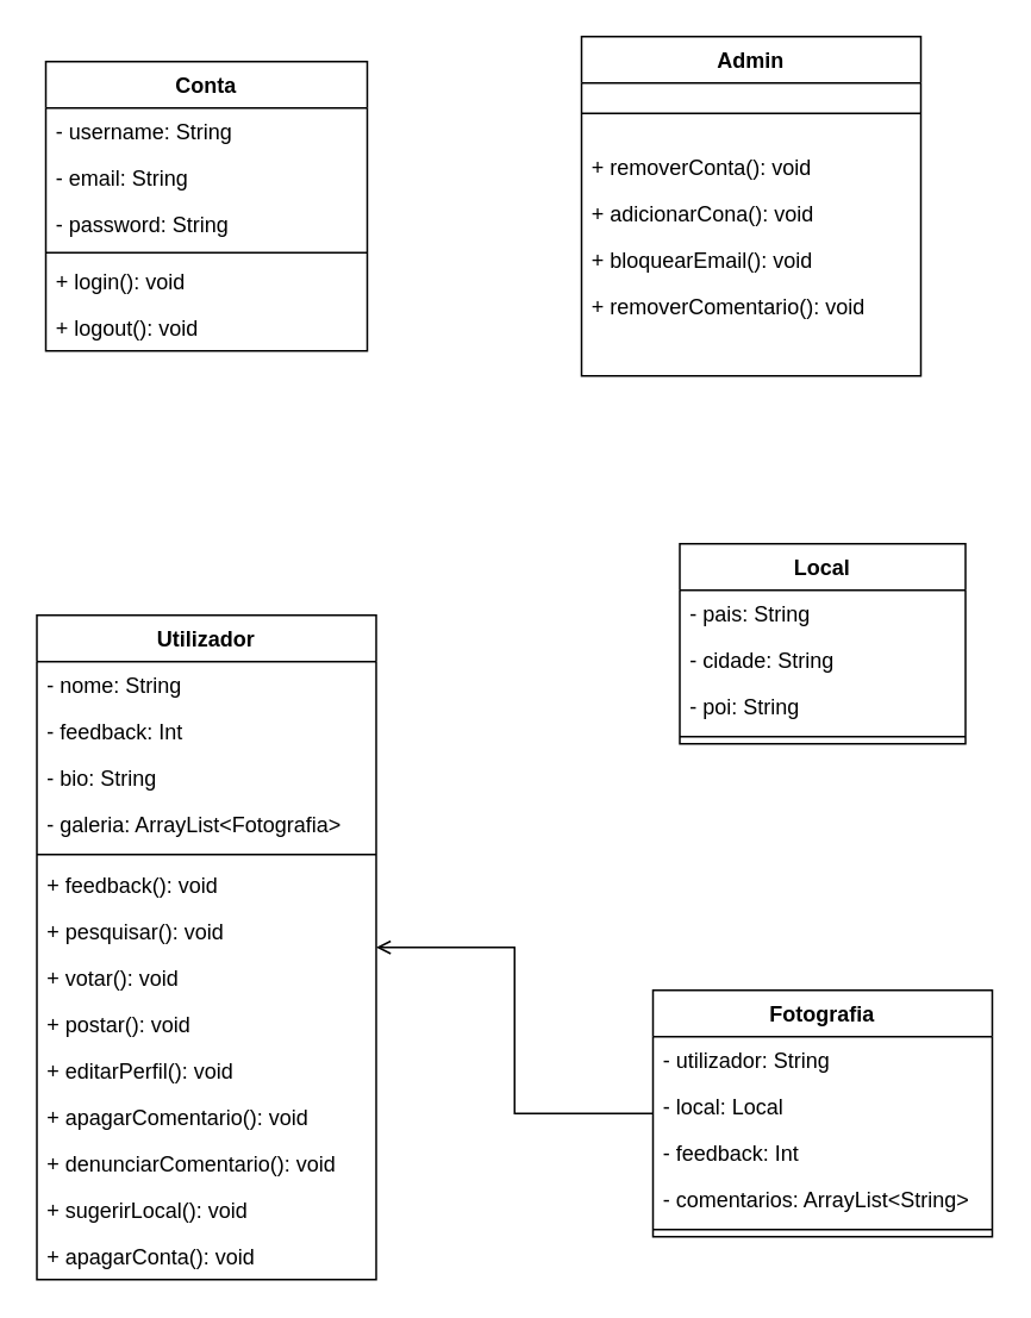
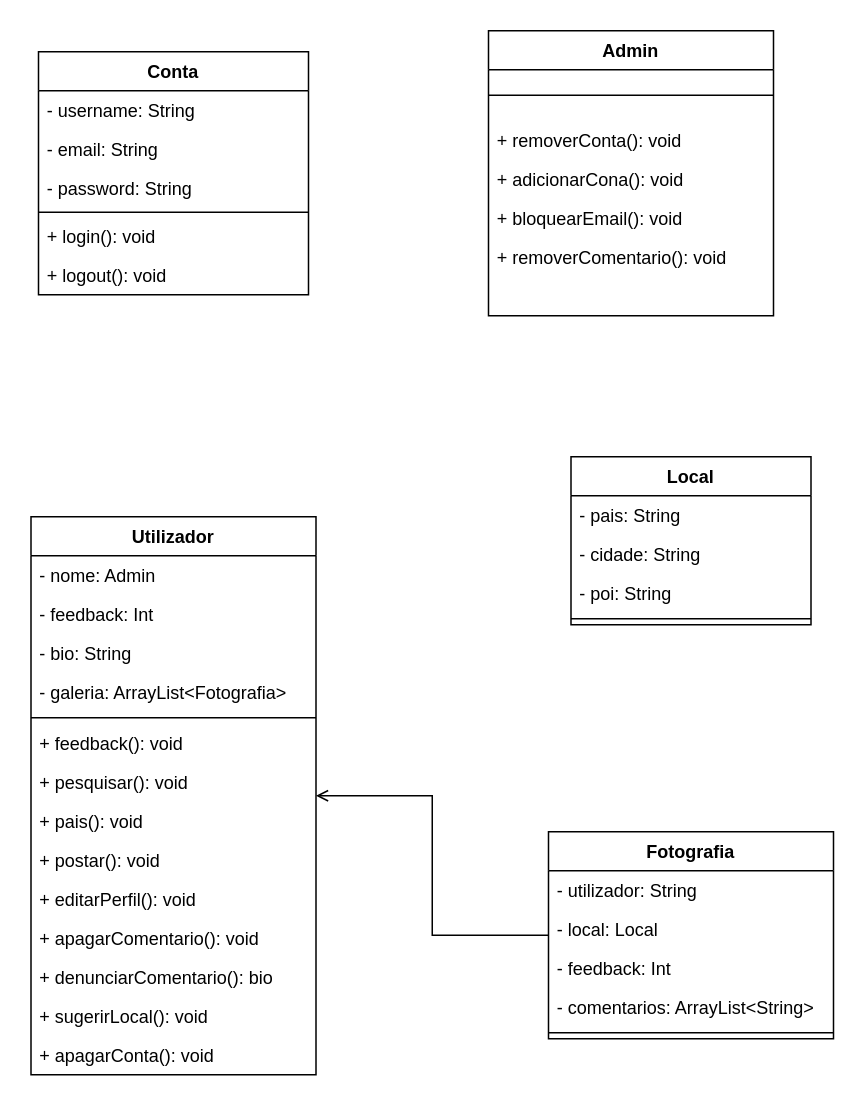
  <mxCell id="0" />
  <mxCell id="1" parent="0" />
  <mxCell id="2" value="Admin" style="swimlane;fontStyle=1;align=center;verticalAlign=top;childLayout=stackLayout;horizontal=1;startSize=26;horizontalStack=0;resizeParent=1;resizeLast=0;collapsible=1;marginBottom=0;rounded=0;shadow=0;strokeWidth=1;swimlaneFillColor=#ffffff;" parent="1" vertex="1"><mxGeometry x="325" y="20" width="190" height="190" as="geometry"><mxRectangle x="220" y="120" width="160" height="26" as="alternateBounds" /></mxGeometry></mxCell>
  <mxCell id="3" value="" style="line;html=1;strokeWidth=1;align=left;verticalAlign=middle;spacingTop=-1;spacingLeft=3;spacingRight=3;rotatable=0;labelPosition=right;points=[];portConstraint=eastwest;" parent="2" vertex="1"><mxGeometry y="26" width="190" height="34" as="geometry" /></mxCell>
  <mxCell id="4" value="+ removerConta(): void " style="text;align=left;verticalAlign=top;spacingLeft=4;spacingRight=4;overflow=hidden;rotatable=0;points=[[0,0.5],[1,0.5]];portConstraint=eastwest;" vertex="1" parent="2"><mxGeometry y="60" width="190" height="26" as="geometry" /></mxCell>
  <mxCell id="5" value="+ adicionarCona(): void" style="text;align=left;verticalAlign=top;spacingLeft=4;spacingRight=4;overflow=hidden;rotatable=0;points=[[0,0.5],[1,0.5]];portConstraint=eastwest;" vertex="1" parent="2"><mxGeometry y="86" width="190" height="26" as="geometry" /></mxCell>
  <mxCell id="6" value="+ bloquearEmail(): void" style="text;align=left;verticalAlign=top;spacingLeft=4;spacingRight=4;overflow=hidden;rotatable=0;points=[[0,0.5],[1,0.5]];portConstraint=eastwest;" vertex="1" parent="2"><mxGeometry y="112" width="190" height="26" as="geometry" /></mxCell>
  <mxCell id="7" value="+ removerComentario(): void" style="text;align=left;verticalAlign=top;spacingLeft=4;spacingRight=4;overflow=hidden;rotatable=0;points=[[0,0.5],[1,0.5]];portConstraint=eastwest;" vertex="1" parent="2"><mxGeometry y="138" width="190" height="26" as="geometry" /></mxCell>
  <mxCell id="8" value="Utilizador" style="swimlane;fontStyle=1;align=center;verticalAlign=top;childLayout=stackLayout;horizontal=1;startSize=26;horizontalStack=0;resizeParent=1;resizeLast=0;collapsible=1;marginBottom=0;rounded=0;shadow=0;strokeWidth=1;swimlaneFillColor=#ffffff;" parent="1" vertex="1"><mxGeometry x="20" y="344" width="190" height="372" as="geometry"><mxRectangle x="220" y="120" width="160" height="26" as="alternateBounds" /></mxGeometry></mxCell>
- <mxCell id="9" value="- nome: String" style="text;align=left;verticalAlign=top;spacingLeft=4;spacingRight=4;overflow=hidden;rotatable=0;points=[[0,0.5],[1,0.5]];portConstraint=eastwest;rounded=0;shadow=0;html=0;" parent="8" vertex="1"><mxGeometry y="26" width="190" height="26" as="geometry" /></mxCell>
+ <mxCell id="9" value="- nome: Admin" style="text;align=left;verticalAlign=top;spacingLeft=4;spacingRight=4;overflow=hidden;rotatable=0;points=[[0,0.5],[1,0.5]];portConstraint=eastwest;rounded=0;shadow=0;html=0;" parent="8" vertex="1"><mxGeometry y="26" width="190" height="26" as="geometry" /></mxCell>
  <mxCell id="10" value="- feedback: Int" style="text;align=left;verticalAlign=top;spacingLeft=4;spacingRight=4;overflow=hidden;rotatable=0;points=[[0,0.5],[1,0.5]];portConstraint=eastwest;rounded=0;shadow=0;html=0;" parent="8" vertex="1"><mxGeometry y="52" width="190" height="26" as="geometry" /></mxCell>
  <mxCell id="11" value="- bio: String" style="text;align=left;verticalAlign=top;spacingLeft=4;spacingRight=4;overflow=hidden;rotatable=0;points=[[0,0.5],[1,0.5]];portConstraint=eastwest;rounded=0;shadow=0;html=0;" parent="8" vertex="1"><mxGeometry y="78" width="190" height="26" as="geometry" /></mxCell>
  <mxCell id="12" value="- galeria: ArrayList&lt;Fotografia&gt;" style="text;align=left;verticalAlign=top;spacingLeft=4;spacingRight=4;overflow=hidden;rotatable=0;points=[[0,0.5],[1,0.5]];portConstraint=eastwest;rounded=0;shadow=0;html=0;" parent="8" vertex="1"><mxGeometry y="104" width="190" height="26" as="geometry" /></mxCell>
  <mxCell id="13" value="" style="line;html=1;strokeWidth=1;align=left;verticalAlign=middle;spacingTop=-1;spacingLeft=3;spacingRight=3;rotatable=0;labelPosition=right;points=[];portConstraint=eastwest;" parent="8" vertex="1"><mxGeometry y="130" width="190" height="8" as="geometry" /></mxCell>
  <mxCell id="14" value="+ feedback(): void" style="text;align=left;verticalAlign=top;spacingLeft=4;spacingRight=4;overflow=hidden;rotatable=0;points=[[0,0.5],[1,0.5]];portConstraint=eastwest;" vertex="1" parent="8"><mxGeometry y="138" width="190" height="26" as="geometry" /></mxCell>
  <mxCell id="15" value="+ pesquisar(): void" style="text;align=left;verticalAlign=top;spacingLeft=4;spacingRight=4;overflow=hidden;rotatable=0;points=[[0,0.5],[1,0.5]];portConstraint=eastwest;" vertex="1" parent="8"><mxGeometry y="164" width="190" height="26" as="geometry" /></mxCell>
- <mxCell id="16" value="+ votar(): void" style="text;align=left;verticalAlign=top;spacingLeft=4;spacingRight=4;overflow=hidden;rotatable=0;points=[[0,0.5],[1,0.5]];portConstraint=eastwest;" vertex="1" parent="8"><mxGeometry y="190" width="190" height="26" as="geometry" /></mxCell>
+ <mxCell id="16" value="+ pais(): void" style="text;align=left;verticalAlign=top;spacingLeft=4;spacingRight=4;overflow=hidden;rotatable=0;points=[[0,0.5],[1,0.5]];portConstraint=eastwest;" vertex="1" parent="8"><mxGeometry y="190" width="190" height="26" as="geometry" /></mxCell>
  <mxCell id="17" value="+ postar(): void" style="text;align=left;verticalAlign=top;spacingLeft=4;spacingRight=4;overflow=hidden;rotatable=0;points=[[0,0.5],[1,0.5]];portConstraint=eastwest;" vertex="1" parent="8"><mxGeometry y="216" width="190" height="26" as="geometry" /></mxCell>
  <mxCell id="18" value="+ editarPerfil(): void" style="text;align=left;verticalAlign=top;spacingLeft=4;spacingRight=4;overflow=hidden;rotatable=0;points=[[0,0.5],[1,0.5]];portConstraint=eastwest;" vertex="1" parent="8"><mxGeometry y="242" width="190" height="26" as="geometry" /></mxCell>
  <mxCell id="19" value="+ apagarComentario(): void" style="text;align=left;verticalAlign=top;spacingLeft=4;spacingRight=4;overflow=hidden;rotatable=0;points=[[0,0.5],[1,0.5]];portConstraint=eastwest;" vertex="1" parent="8"><mxGeometry y="268" width="190" height="26" as="geometry" /></mxCell>
- <mxCell id="20" value="+ denunciarComentario(): void" style="text;align=left;verticalAlign=top;spacingLeft=4;spacingRight=4;overflow=hidden;rotatable=0;points=[[0,0.5],[1,0.5]];portConstraint=eastwest;" vertex="1" parent="8"><mxGeometry y="294" width="190" height="26" as="geometry" /></mxCell>
+ <mxCell id="20" value="+ denunciarComentario(): bio" style="text;align=left;verticalAlign=top;spacingLeft=4;spacingRight=4;overflow=hidden;rotatable=0;points=[[0,0.5],[1,0.5]];portConstraint=eastwest;" vertex="1" parent="8"><mxGeometry y="294" width="190" height="26" as="geometry" /></mxCell>
  <mxCell id="21" value="+ sugerirLocal(): void" style="text;align=left;verticalAlign=top;spacingLeft=4;spacingRight=4;overflow=hidden;rotatable=0;points=[[0,0.5],[1,0.5]];portConstraint=eastwest;" vertex="1" parent="8"><mxGeometry y="320" width="190" height="26" as="geometry" /></mxCell>
  <mxCell id="22" value="+ apagarConta(): void" style="text;align=left;verticalAlign=top;spacingLeft=4;spacingRight=4;overflow=hidden;rotatable=0;points=[[0,0.5],[1,0.5]];portConstraint=eastwest;" parent="8" vertex="1"><mxGeometry y="346" width="190" height="26" as="geometry" /></mxCell>
  <mxCell id="23" value="Local" style="swimlane;fontStyle=1;align=center;verticalAlign=top;childLayout=stackLayout;horizontal=1;startSize=26;horizontalStack=0;resizeParent=1;resizeLast=0;collapsible=1;marginBottom=0;rounded=0;shadow=0;strokeWidth=1;swimlaneFillColor=#ffffff;" parent="1" vertex="1"><mxGeometry x="380" y="304" width="160" height="112" as="geometry"><mxRectangle x="550" y="140" width="160" height="26" as="alternateBounds" /></mxGeometry></mxCell>
  <mxCell id="24" value="- pais: String" style="text;align=left;verticalAlign=top;spacingLeft=4;spacingRight=4;overflow=hidden;rotatable=0;points=[[0,0.5],[1,0.5]];portConstraint=eastwest;" parent="23" vertex="1"><mxGeometry y="26" width="160" height="26" as="geometry" /></mxCell>
  <mxCell id="25" value="- cidade: String" style="text;align=left;verticalAlign=top;spacingLeft=4;spacingRight=4;overflow=hidden;rotatable=0;points=[[0,0.5],[1,0.5]];portConstraint=eastwest;rounded=0;shadow=0;html=0;fillColor=none;" parent="23" vertex="1"><mxGeometry y="52" width="160" height="26" as="geometry" /></mxCell>
  <mxCell id="26" value="- poi: String" style="text;align=left;verticalAlign=top;spacingLeft=4;spacingRight=4;overflow=hidden;rotatable=0;points=[[0,0.5],[1,0.5]];portConstraint=eastwest;rounded=0;shadow=0;html=0;" parent="23" vertex="1"><mxGeometry y="78" width="160" height="26" as="geometry" /></mxCell>
  <mxCell id="27" value="" style="line;html=1;strokeWidth=1;align=left;verticalAlign=middle;spacingTop=-1;spacingLeft=3;spacingRight=3;rotatable=0;labelPosition=right;points=[];portConstraint=eastwest;" parent="23" vertex="1"><mxGeometry y="104" width="160" height="8" as="geometry" /></mxCell>
  <mxCell id="28" value="" style="edgeStyle=orthogonalEdgeStyle;rounded=0;orthogonalLoop=1;jettySize=auto;html=1;endArrow=open;" edge="1" parent="1" source="29" target="8"><mxGeometry relative="1" as="geometry"><mxPoint x="295" y="703" as="targetPoint" /></mxGeometry></mxCell>
  <mxCell id="29" value="Fotografia" style="swimlane;fontStyle=1;align=center;verticalAlign=top;childLayout=stackLayout;horizontal=1;startSize=26;horizontalStack=0;resizeParent=1;resizeParentMax=0;resizeLast=0;collapsible=1;marginBottom=0;fillColor=#ffffff;gradientColor=none;swimlaneFillColor=#ffffff;" parent="1" vertex="1"><mxGeometry x="365" y="554" width="190" height="138" as="geometry" /></mxCell>
  <mxCell id="30" value="- utilizador: String" style="text;strokeColor=none;fillColor=none;align=left;verticalAlign=top;spacingLeft=4;spacingRight=4;overflow=hidden;rotatable=0;points=[[0,0.5],[1,0.5]];portConstraint=eastwest;" parent="29" vertex="1"><mxGeometry y="26" width="190" height="26" as="geometry" /></mxCell>
  <mxCell id="31" value="- local: Local" style="text;strokeColor=none;fillColor=none;align=left;verticalAlign=top;spacingLeft=4;spacingRight=4;overflow=hidden;rotatable=0;points=[[0,0.5],[1,0.5]];portConstraint=eastwest;" parent="29" vertex="1"><mxGeometry y="52" width="190" height="26" as="geometry" /></mxCell>
  <mxCell id="32" value="- feedback: Int" style="text;strokeColor=none;fillColor=none;align=left;verticalAlign=top;spacingLeft=4;spacingRight=4;overflow=hidden;rotatable=0;points=[[0,0.5],[1,0.5]];portConstraint=eastwest;" parent="29" vertex="1"><mxGeometry y="78" width="190" height="26" as="geometry" /></mxCell>
  <mxCell id="33" value="- comentarios: ArrayList&lt;String&gt;" style="text;strokeColor=none;fillColor=none;align=left;verticalAlign=top;spacingLeft=4;spacingRight=4;overflow=hidden;rotatable=0;points=[[0,0.5],[1,0.5]];portConstraint=eastwest;" parent="29" vertex="1"><mxGeometry y="104" width="190" height="26" as="geometry" /></mxCell>
  <mxCell id="34" value="" style="line;strokeWidth=1;fillColor=none;align=left;verticalAlign=middle;spacingTop=-1;spacingLeft=3;spacingRight=3;rotatable=0;labelPosition=right;points=[];portConstraint=eastwest;" parent="29" vertex="1"><mxGeometry y="130" width="190" height="8" as="geometry" /></mxCell>
  <mxCell id="35" value="Conta" style="swimlane;fontStyle=1;align=center;verticalAlign=top;childLayout=stackLayout;horizontal=1;startSize=26;horizontalStack=0;resizeParent=1;resizeParentMax=0;resizeLast=0;collapsible=1;marginBottom=0;fillColor=#ffffff;gradientColor=none;swimlaneFillColor=#ffffff;" parent="1" vertex="1"><mxGeometry x="25" y="34" width="180" height="162" as="geometry" /></mxCell>
  <mxCell id="36" value="- username: String" style="text;strokeColor=none;fillColor=none;align=left;verticalAlign=top;spacingLeft=4;spacingRight=4;overflow=hidden;rotatable=0;points=[[0,0.5],[1,0.5]];portConstraint=eastwest;" parent="35" vertex="1"><mxGeometry y="26" width="180" height="26" as="geometry" /></mxCell>
  <mxCell id="37" value="- email: String" style="text;strokeColor=none;fillColor=none;align=left;verticalAlign=top;spacingLeft=4;spacingRight=4;overflow=hidden;rotatable=0;points=[[0,0.5],[1,0.5]];portConstraint=eastwest;" parent="35" vertex="1"><mxGeometry y="52" width="180" height="26" as="geometry" /></mxCell>
  <mxCell id="38" value="- password: String" style="text;strokeColor=none;fillColor=none;align=left;verticalAlign=top;spacingLeft=4;spacingRight=4;overflow=hidden;rotatable=0;points=[[0,0.5],[1,0.5]];portConstraint=eastwest;" parent="35" vertex="1"><mxGeometry y="78" width="180" height="26" as="geometry" /></mxCell>
  <mxCell id="39" value="" style="line;strokeWidth=1;fillColor=none;align=left;verticalAlign=middle;spacingTop=-1;spacingLeft=3;spacingRight=3;rotatable=0;labelPosition=right;points=[];portConstraint=eastwest;" parent="35" vertex="1"><mxGeometry y="104" width="180" height="6" as="geometry" /></mxCell>
  <mxCell id="40" value="+ login(): void" style="text;align=left;verticalAlign=top;spacingLeft=4;spacingRight=4;overflow=hidden;rotatable=0;points=[[0,0.5],[1,0.5]];portConstraint=eastwest;" vertex="1" parent="35"><mxGeometry y="110" width="180" height="26" as="geometry" /></mxCell>
  <mxCell id="41" value="+ logout(): void" style="text;align=left;verticalAlign=top;spacingLeft=4;spacingRight=4;overflow=hidden;rotatable=0;points=[[0,0.5],[1,0.5]];portConstraint=eastwest;" vertex="1" parent="35"><mxGeometry y="136" width="180" height="26" as="geometry" /></mxCell>
